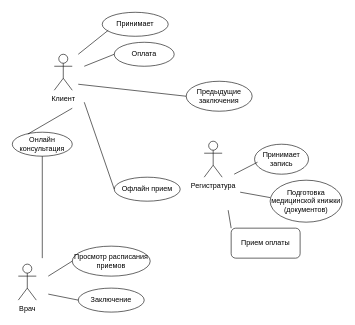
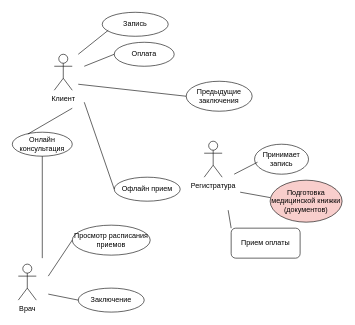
  <mxCell id="0" />
  <mxCell id="1" parent="0" />
  <mxCell id="2" value="Клиент" style="shape=umlActor;verticalLabelPosition=bottom;verticalAlign=top;html=1;outlineConnect=0;" parent="1" vertex="1"><mxGeometry x="90" y="90" width="30" height="60" as="geometry" /></mxCell>
  <mxCell id="3" value="Регистратура" style="shape=umlActor;verticalLabelPosition=bottom;verticalAlign=top;html=1;outlineConnect=0;" parent="1" vertex="1"><mxGeometry x="340" y="235" width="30" height="60" as="geometry" /></mxCell>
  <mxCell id="4" value="Врач" style="shape=umlActor;verticalLabelPosition=bottom;verticalAlign=top;html=1;outlineConnect=0;" parent="1" vertex="1"><mxGeometry x="30" y="440" width="30" height="60" as="geometry" /></mxCell>
- <mxCell id="5" value="Принимает" style="ellipse;whiteSpace=wrap;html=1;" parent="1" vertex="1"><mxGeometry x="170" y="20" width="110" height="40" as="geometry" /></mxCell>
+ <mxCell id="5" value="Запись" style="ellipse;whiteSpace=wrap;html=1;" parent="1" vertex="1"><mxGeometry x="170" y="20" width="110" height="40" as="geometry" /></mxCell>
  <mxCell id="6" value="" style="endArrow=none;html=1;" parent="1" edge="1"><mxGeometry width="50" height="50" relative="1" as="geometry"><mxPoint x="130" y="90" as="sourcePoint" /><mxPoint x="180" y="50" as="targetPoint" /><Array as="points" /></mxGeometry></mxCell>
  <mxCell id="7" value="Онлайн консультация" style="ellipse;whiteSpace=wrap;html=1;" parent="1" vertex="1"><mxGeometry x="20" y="220" width="100" height="40" as="geometry" /></mxCell>
  <mxCell id="8" value="Предыдущие заключения" style="ellipse;whiteSpace=wrap;html=1;" parent="1" vertex="1"><mxGeometry x="310" y="135" width="110" height="50" as="geometry" /></mxCell>
  <mxCell id="9" value="Офлайн прием" style="ellipse;whiteSpace=wrap;html=1;" parent="1" vertex="1"><mxGeometry x="190" y="295" width="110" height="40" as="geometry" /></mxCell>
  <mxCell id="10" value="Оплата" style="ellipse;whiteSpace=wrap;html=1;" parent="1" vertex="1"><mxGeometry x="190" y="70" width="100" height="40" as="geometry" /></mxCell>
  <mxCell id="11" value="" style="endArrow=none;html=1;" parent="1" edge="1"><mxGeometry width="50" height="50" relative="1" as="geometry"><mxPoint x="140" y="110" as="sourcePoint" /><mxPoint x="190" y="90" as="targetPoint" /></mxGeometry></mxCell>
  <mxCell id="12" value="" style="endArrow=none;html=1;exitX=0;exitY=0.5;exitDx=0;exitDy=0;" parent="1" source="9" edge="1"><mxGeometry width="50" height="50" relative="1" as="geometry"><mxPoint x="190" y="210" as="sourcePoint" /><mxPoint x="140" y="170" as="targetPoint" /></mxGeometry></mxCell>
  <mxCell id="13" value="" style="endArrow=none;html=1;entryX=0;entryY=0.5;entryDx=0;entryDy=0;" parent="1" target="8" edge="1"><mxGeometry width="50" height="50" relative="1" as="geometry"><mxPoint x="130" y="140" as="sourcePoint" /><mxPoint x="200" y="150" as="targetPoint" /></mxGeometry></mxCell>
  <mxCell id="14" value="" style="endArrow=none;html=1;exitX=0.26;exitY=0.075;exitDx=0;exitDy=0;exitPerimeter=0;" parent="1" source="7" edge="1"><mxGeometry width="50" height="50" relative="1" as="geometry"><mxPoint x="150" y="200" as="sourcePoint" /><mxPoint x="120" y="180" as="targetPoint" /></mxGeometry></mxCell>
  <mxCell id="15" value="Принимает запись" style="ellipse;whiteSpace=wrap;html=1;" parent="1" vertex="1"><mxGeometry x="424" y="240" width="90" height="50" as="geometry" /></mxCell>
- <mxCell id="16" value="Подготовка медицинской книжки&lt;br&gt;(документов)" style="ellipse;whiteSpace=wrap;html=1;" parent="1" vertex="1"><mxGeometry x="450" y="300" width="120" height="70" as="geometry" /></mxCell>
+ <mxCell id="16" value="Подготовка медицинской книжки&lt;br&gt;(документов)" style="ellipse;whiteSpace=wrap;html=1;fillColor=#f8cecc;" parent="1" vertex="1"><mxGeometry x="450" y="300" width="120" height="70" as="geometry" /></mxCell>
  <mxCell id="17" value="Прием оплаты" style="whiteSpace=wrap;html=1;rounded=1;" parent="1" vertex="1"><mxGeometry x="385" y="380" width="115" height="50" as="geometry" /></mxCell>
  <mxCell id="18" value="" style="endArrow=none;html=1;entryX=0.055;entryY=0.6;entryDx=0;entryDy=0;entryPerimeter=0;" parent="1" target="15" edge="1"><mxGeometry width="50" height="50" relative="1" as="geometry"><mxPoint x="390" y="290" as="sourcePoint" /><mxPoint x="420" y="270" as="targetPoint" /></mxGeometry></mxCell>
  <mxCell id="19" value="" style="endArrow=none;html=1;" parent="1" edge="1"><mxGeometry width="50" height="50" relative="1" as="geometry"><mxPoint x="400" y="320" as="sourcePoint" /><mxPoint x="450" y="329" as="targetPoint" /></mxGeometry></mxCell>
  <mxCell id="20" value="" style="endArrow=none;html=1;exitX=0;exitY=0;exitDx=0;exitDy=0;" parent="1" source="17" edge="1"><mxGeometry width="50" height="50" relative="1" as="geometry"><mxPoint x="400" y="370" as="sourcePoint" /><mxPoint x="380" y="350" as="targetPoint" /></mxGeometry></mxCell>
- <mxCell id="21" value="Просмотр расписания приемов" style="ellipse;whiteSpace=wrap;html=1;" parent="1" vertex="1"><mxGeometry x="120" y="410" width="130" height="50" as="geometry" /></mxCell>
+ <mxCell id="21" value="Просмотр расписания приемов" style="ellipse;whiteSpace=wrap;html=1;" parent="1" vertex="1"><mxGeometry x="120" y="375" width="130" height="50" as="geometry" /></mxCell>
  <mxCell id="22" value="Заключение" style="ellipse;whiteSpace=wrap;html=1;" parent="1" vertex="1"><mxGeometry x="130" y="480" width="110" height="40" as="geometry" /></mxCell>
  <mxCell id="23" value="" style="endArrow=none;html=1;entryX=0;entryY=0.5;entryDx=0;entryDy=0;" parent="1" target="21" edge="1"><mxGeometry width="50" height="50" relative="1" as="geometry"><mxPoint x="80" y="460" as="sourcePoint" /><mxPoint x="110" y="445" as="targetPoint" /></mxGeometry></mxCell>
  <mxCell id="24" value="" style="endArrow=none;html=1;" parent="1" edge="1"><mxGeometry width="50" height="50" relative="1" as="geometry"><mxPoint x="80" y="490" as="sourcePoint" /><mxPoint x="130" y="500" as="targetPoint" /></mxGeometry></mxCell>
  <mxCell id="25" value="" style="endArrow=none;html=1;entryX=0.5;entryY=1;entryDx=0;entryDy=0;" parent="1" target="7" edge="1"><mxGeometry width="50" height="50" relative="1" as="geometry"><mxPoint x="70" y="430" as="sourcePoint" /><mxPoint x="150" y="260" as="targetPoint" /></mxGeometry></mxCell>
